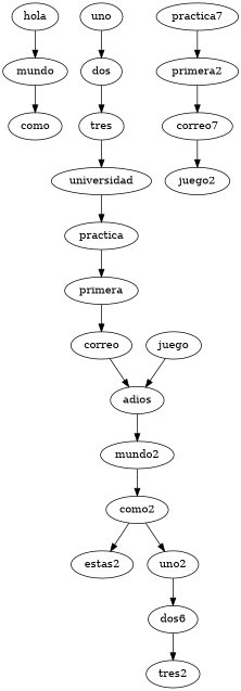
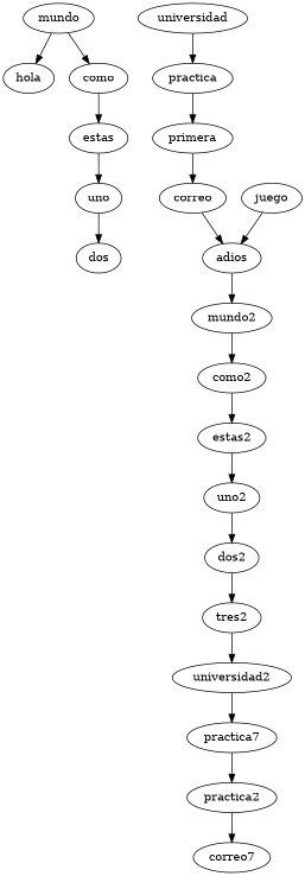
  digraph {
    hola
    mundo
    como
+   estas
    uno
    dos
-   tres
    universidad
    practica
    primera
    correo
    adios
    juego
    mundo2
    como2
    estas2
    uno2
-   dos2 [label=dos6]
+   dos2
    tres2
+   universidad2
    n21 [label=practica7]
-   primera2
+   primera2 [label=practica2]
    n23 [label=correo7]
-   juego2
-   hola -> mundo
+   mundo -> hola
    mundo -> como
+   como -> estas
+   estas -> uno
    uno -> dos
-   dos -> tres
-   tres -> universidad
    universidad -> practica
    practica -> primera
    primera -> correo
    correo -> adios
    adios -> mundo2
    juego -> adios
    mundo2 -> como2
    como2 -> estas2
-   como2 -> uno2
+   estas2 -> uno2
    uno2 -> dos2
    dos2 -> tres2
+   tres2 -> universidad2
+   universidad2 -> n21
    n21 -> primera2
    primera2 -> n23
-   n23 -> juego2
  }
